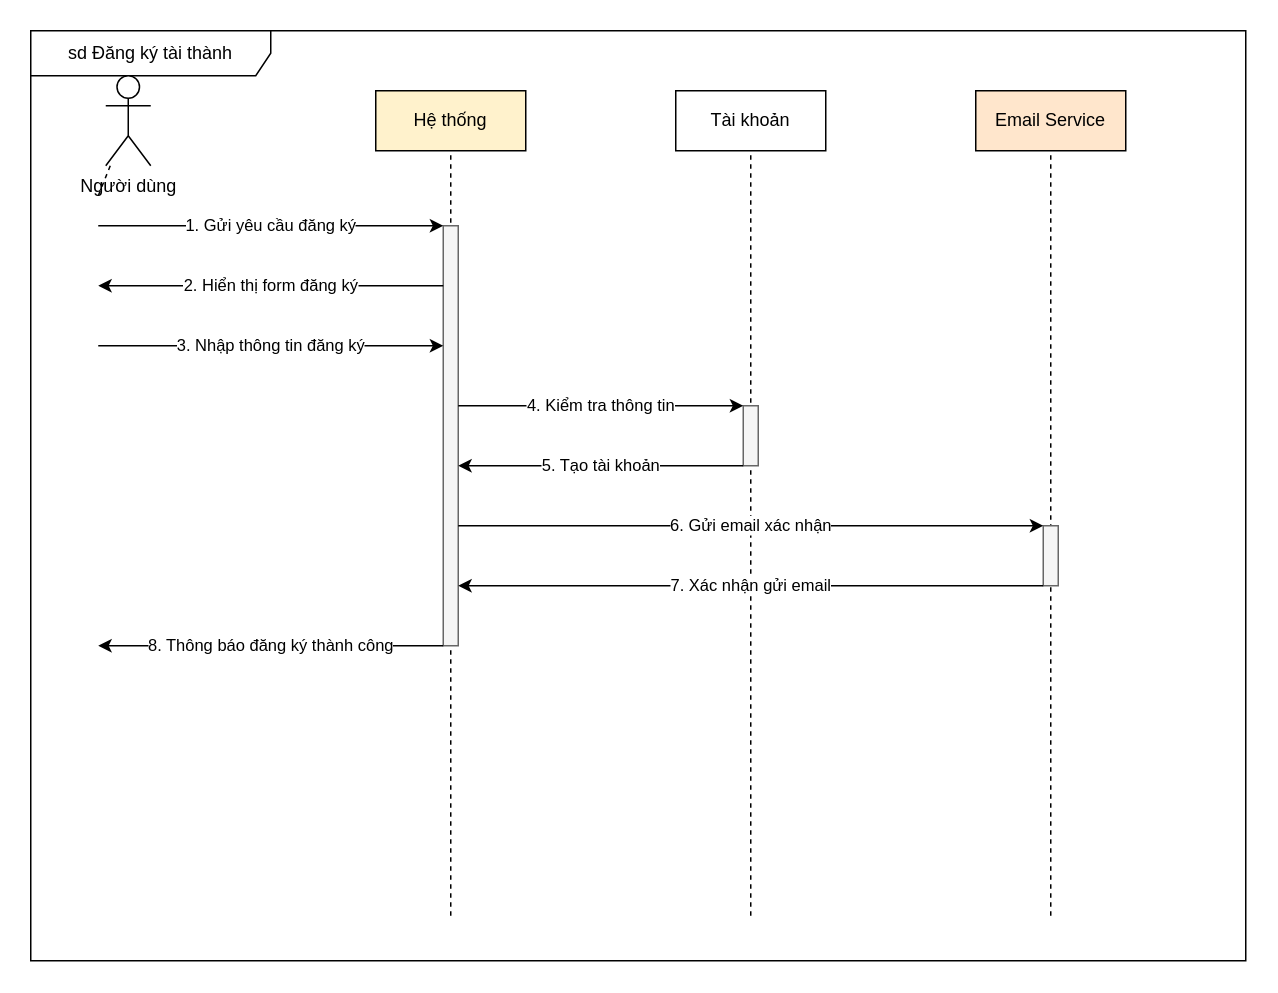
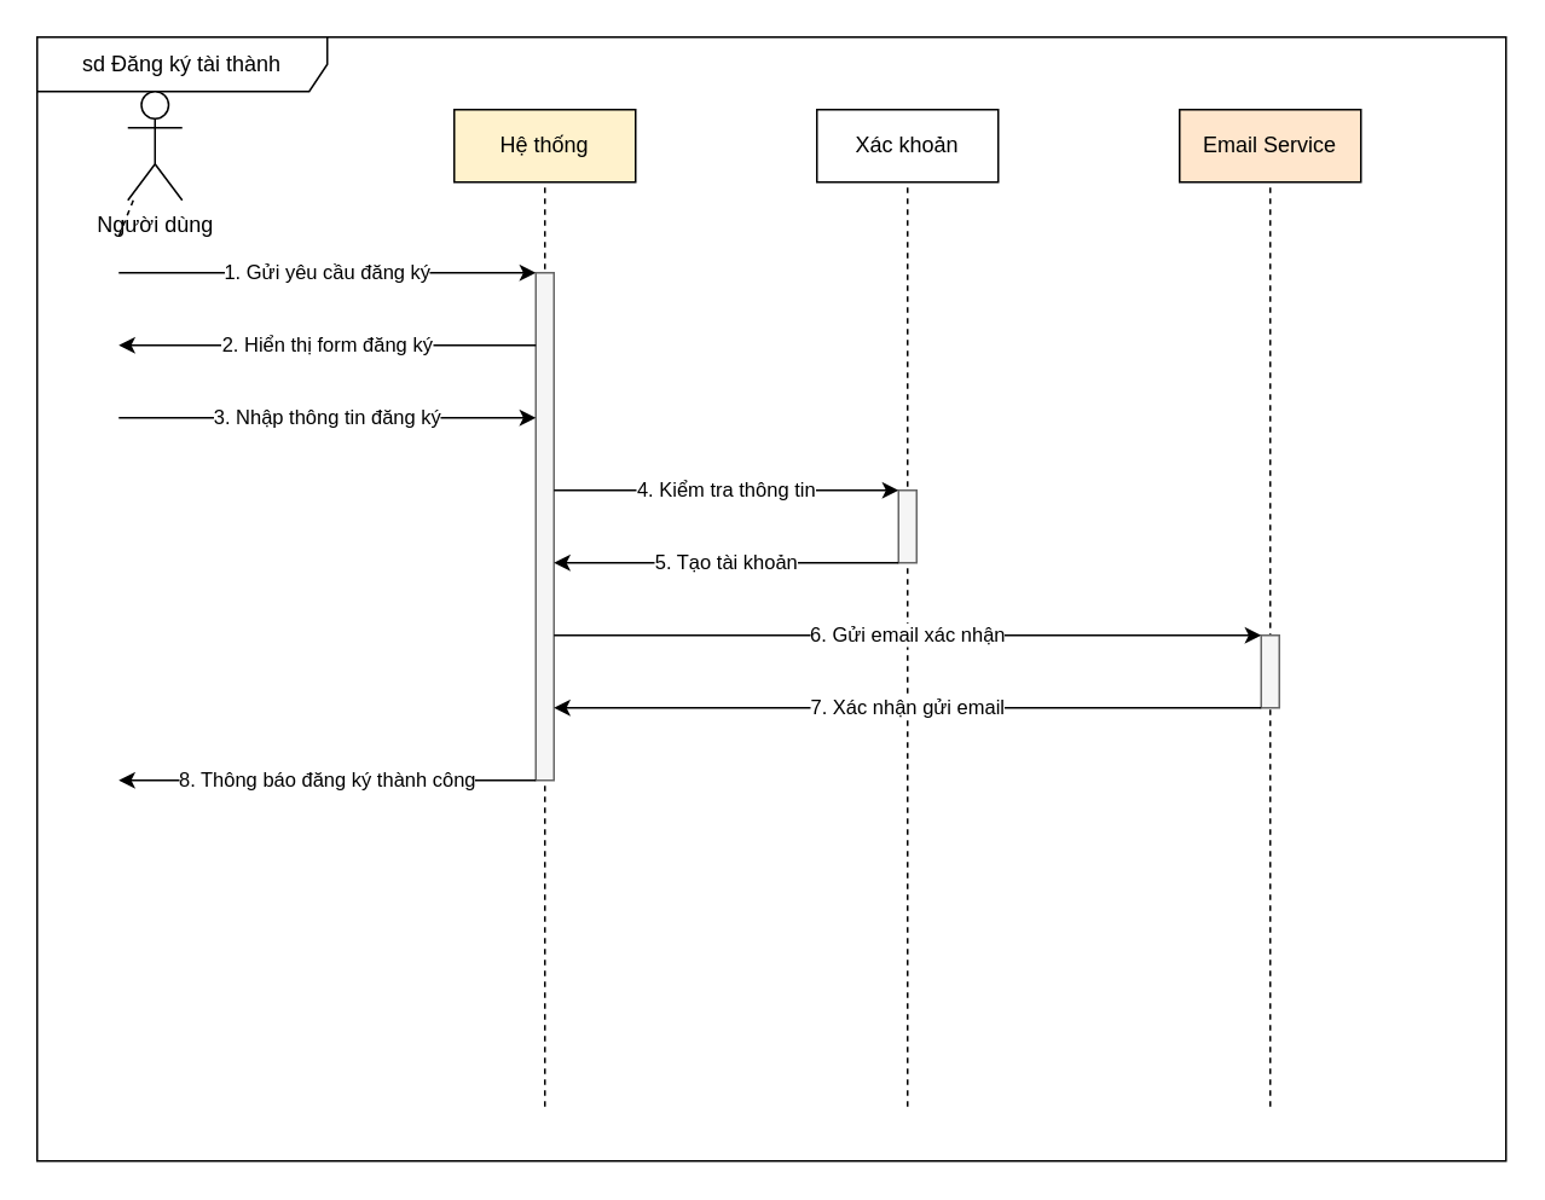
  <mxCell id="0" />
  <mxCell id="1" parent="0" />
  <mxCell id="2" value="sd Đăng ký tài thành" style="shape=umlFrame;whiteSpace=wrap;html=1;width=160;height=30;" vertex="1" parent="1"><mxGeometry x="20" y="20" width="810" height="620" as="geometry" /></mxCell>
  <mxCell id="3" value="Người dùng" style="shape=umlActor;verticalLabelPosition=bottom;verticalAlign=top;html=1;" vertex="1" parent="1"><mxGeometry x="70" y="50" width="30" height="60" as="geometry" /></mxCell>
  <mxCell id="4" value="Hệ thống" style="rounded=0;whiteSpace=wrap;html=1;fillColor=#fff2cc;" vertex="1" parent="1"><mxGeometry x="250" y="60" width="100" height="40" as="geometry" /></mxCell>
- <mxCell id="5" value="Tài khoản" style="rounded=0;whiteSpace=wrap;html=1;" vertex="1" parent="1"><mxGeometry x="450" y="60" width="100" height="40" as="geometry" /></mxCell>
+ <mxCell id="5" value="Xác khoản" style="rounded=0;whiteSpace=wrap;html=1;" vertex="1" parent="1"><mxGeometry x="450" y="60" width="100" height="40" as="geometry" /></mxCell>
  <mxCell id="6" value="Email Service" style="rounded=0;whiteSpace=wrap;html=1;fillColor=#ffe6cc;" vertex="1" parent="1"><mxGeometry x="650" y="60" width="100" height="40" as="geometry" /></mxCell>
  <mxCell id="7" value="" style="endArrow=none;dashed=1;html=1;startArrow=none;" edge="1" parent="1" source="3"><mxGeometry width="50" height="50" relative="1" as="geometry"><mxPoint x="65" y="610" as="sourcePoint" /><mxPoint x="65" y="130" as="targetPoint" /></mxGeometry></mxCell>
  <mxCell id="8" value="" style="endArrow=none;dashed=1;html=1;" edge="1" parent="1"><mxGeometry width="50" height="50" relative="1" as="geometry"><mxPoint x="300" y="610" as="sourcePoint" /><mxPoint x="300" y="100" as="targetPoint" /></mxGeometry></mxCell>
  <mxCell id="9" value="" style="endArrow=none;dashed=1;html=1;" edge="1" parent="1"><mxGeometry width="50" height="50" relative="1" as="geometry"><mxPoint x="500" y="610" as="sourcePoint" /><mxPoint x="500" y="100" as="targetPoint" /></mxGeometry></mxCell>
  <mxCell id="10" value="" style="endArrow=none;dashed=1;html=1;" edge="1" parent="1"><mxGeometry width="50" height="50" relative="1" as="geometry"><mxPoint x="700" y="610" as="sourcePoint" /><mxPoint x="700" y="100" as="targetPoint" /></mxGeometry></mxCell>
  <mxCell id="11" value="" style="html=1;points=[];perimeter=orthogonalPerimeter;fillColor=#f5f5f5;strokeColor=#666666;" vertex="1" parent="1"><mxGeometry x="295" y="150" width="10" height="280" as="geometry" /></mxCell>
  <mxCell id="12" value="" style="html=1;points=[];perimeter=orthogonalPerimeter;fillColor=#f5f5f5;strokeColor=#666666;" vertex="1" parent="1"><mxGeometry x="495" y="270" width="10" height="40" as="geometry" /></mxCell>
  <mxCell id="13" value="" style="html=1;points=[];perimeter=orthogonalPerimeter;fillColor=#f5f5f5;strokeColor=#666666;" vertex="1" parent="1"><mxGeometry x="695" y="350" width="10" height="40" as="geometry" /></mxCell>
  <mxCell id="14" value="1. Gửi yêu cầu đăng ký" style="endArrow=classic;html=1;" edge="1" parent="1"><mxGeometry relative="1" as="geometry"><mxPoint x="65" y="150" as="sourcePoint" /><mxPoint x="295" y="150" as="targetPoint" /></mxGeometry></mxCell>
  <mxCell id="15" value="2. Hiển thị form đăng ký" style="endArrow=classic;html=1;" edge="1" parent="1"><mxGeometry relative="1" as="geometry"><mxPoint x="295" y="190" as="sourcePoint" /><mxPoint x="65" y="190" as="targetPoint" /></mxGeometry></mxCell>
  <mxCell id="16" value="3. Nhập thông tin đăng ký" style="endArrow=classic;html=1;" edge="1" parent="1"><mxGeometry relative="1" as="geometry"><mxPoint x="65" y="230" as="sourcePoint" /><mxPoint x="295" y="230" as="targetPoint" /></mxGeometry></mxCell>
  <mxCell id="17" value="4. Kiểm tra thông tin" style="endArrow=classic;html=1;" edge="1" parent="1"><mxGeometry relative="1" as="geometry"><mxPoint x="305" y="270" as="sourcePoint" /><mxPoint x="495" y="270" as="targetPoint" /></mxGeometry></mxCell>
  <mxCell id="18" value="5. Tạo tài khoản" style="endArrow=classic;html=1;" edge="1" parent="1"><mxGeometry relative="1" as="geometry"><mxPoint x="495" y="310" as="sourcePoint" /><mxPoint x="305" y="310" as="targetPoint" /></mxGeometry></mxCell>
  <mxCell id="19" value="6. Gửi email xác nhận" style="endArrow=classic;html=1;" edge="1" parent="1"><mxGeometry relative="1" as="geometry"><mxPoint x="305" y="350" as="sourcePoint" /><mxPoint x="695" y="350" as="targetPoint" /></mxGeometry></mxCell>
  <mxCell id="20" value="7. Xác nhận gửi email" style="endArrow=classic;html=1;" edge="1" parent="1"><mxGeometry relative="1" as="geometry"><mxPoint x="695" y="390" as="sourcePoint" /><mxPoint x="305" y="390" as="targetPoint" /></mxGeometry></mxCell>
  <mxCell id="21" value="8. Thông báo đăng ký thành công" style="endArrow=classic;html=1;" edge="1" parent="1"><mxGeometry relative="1" as="geometry"><mxPoint x="295" y="430" as="sourcePoint" /><mxPoint x="65" y="430" as="targetPoint" /></mxGeometry></mxCell>
